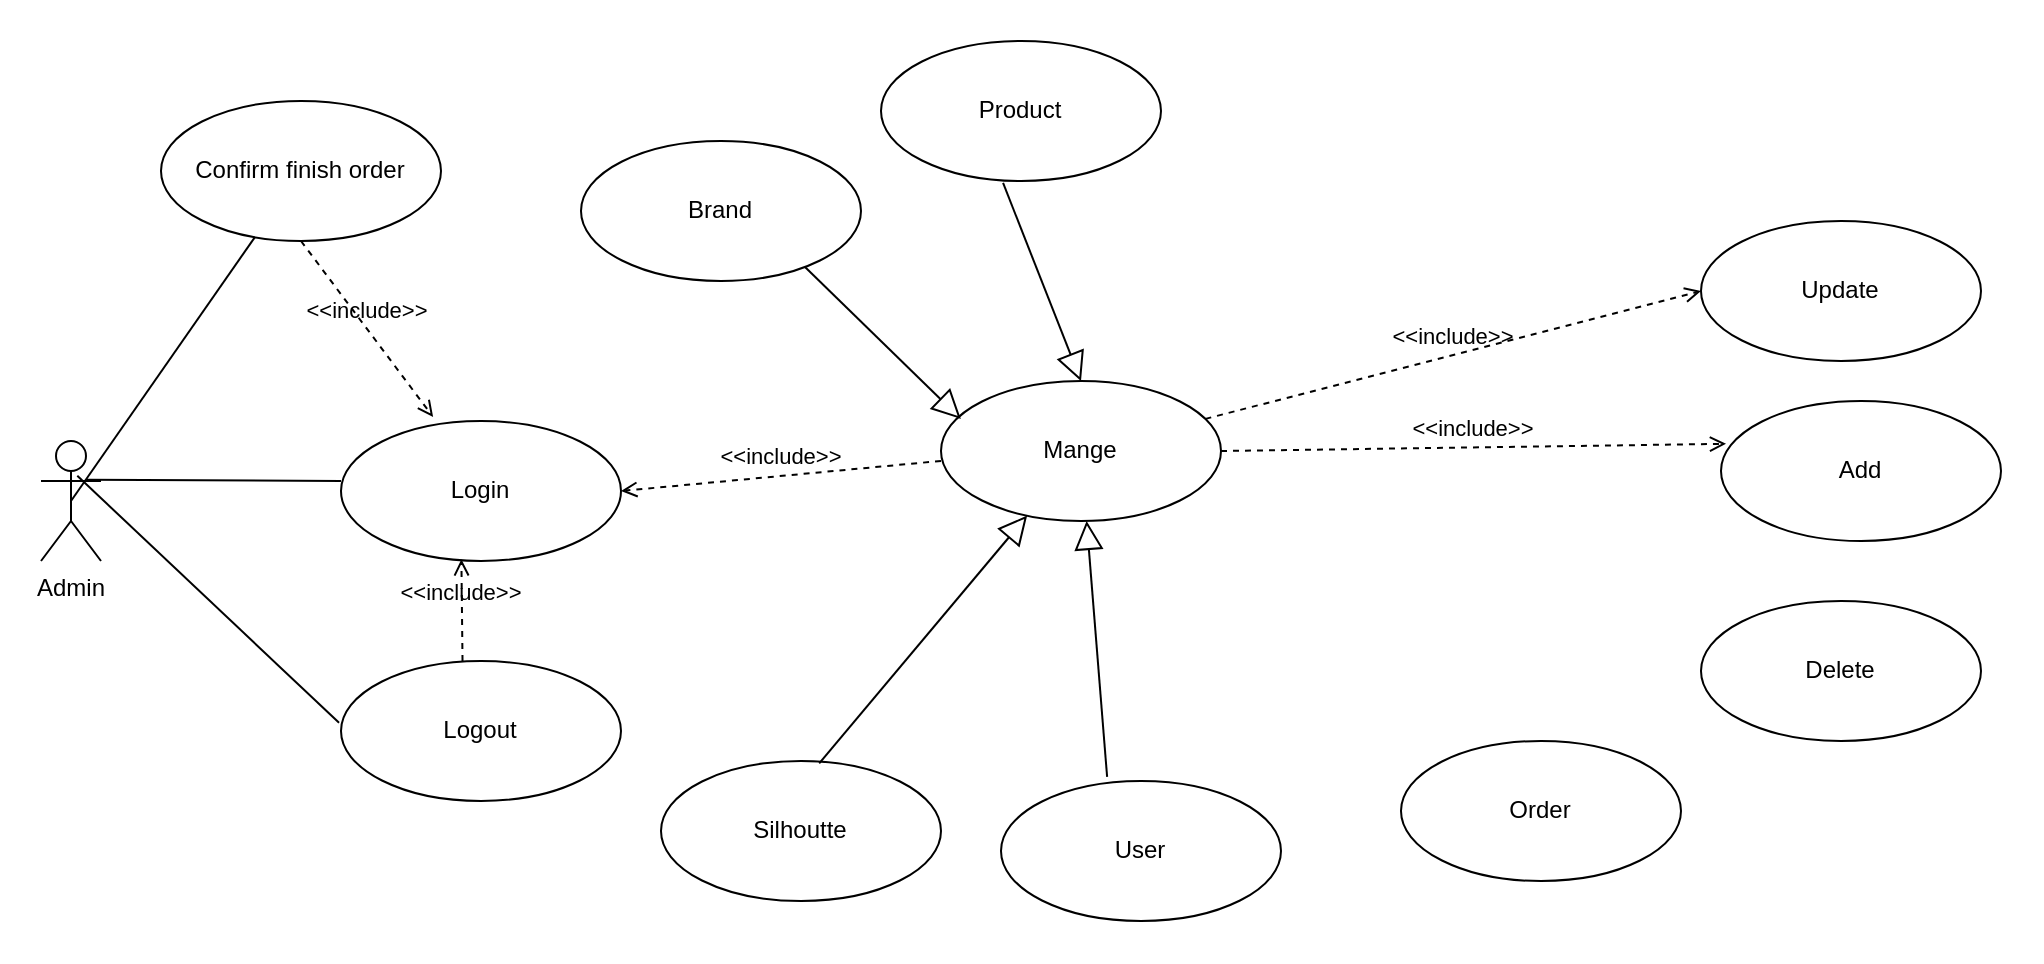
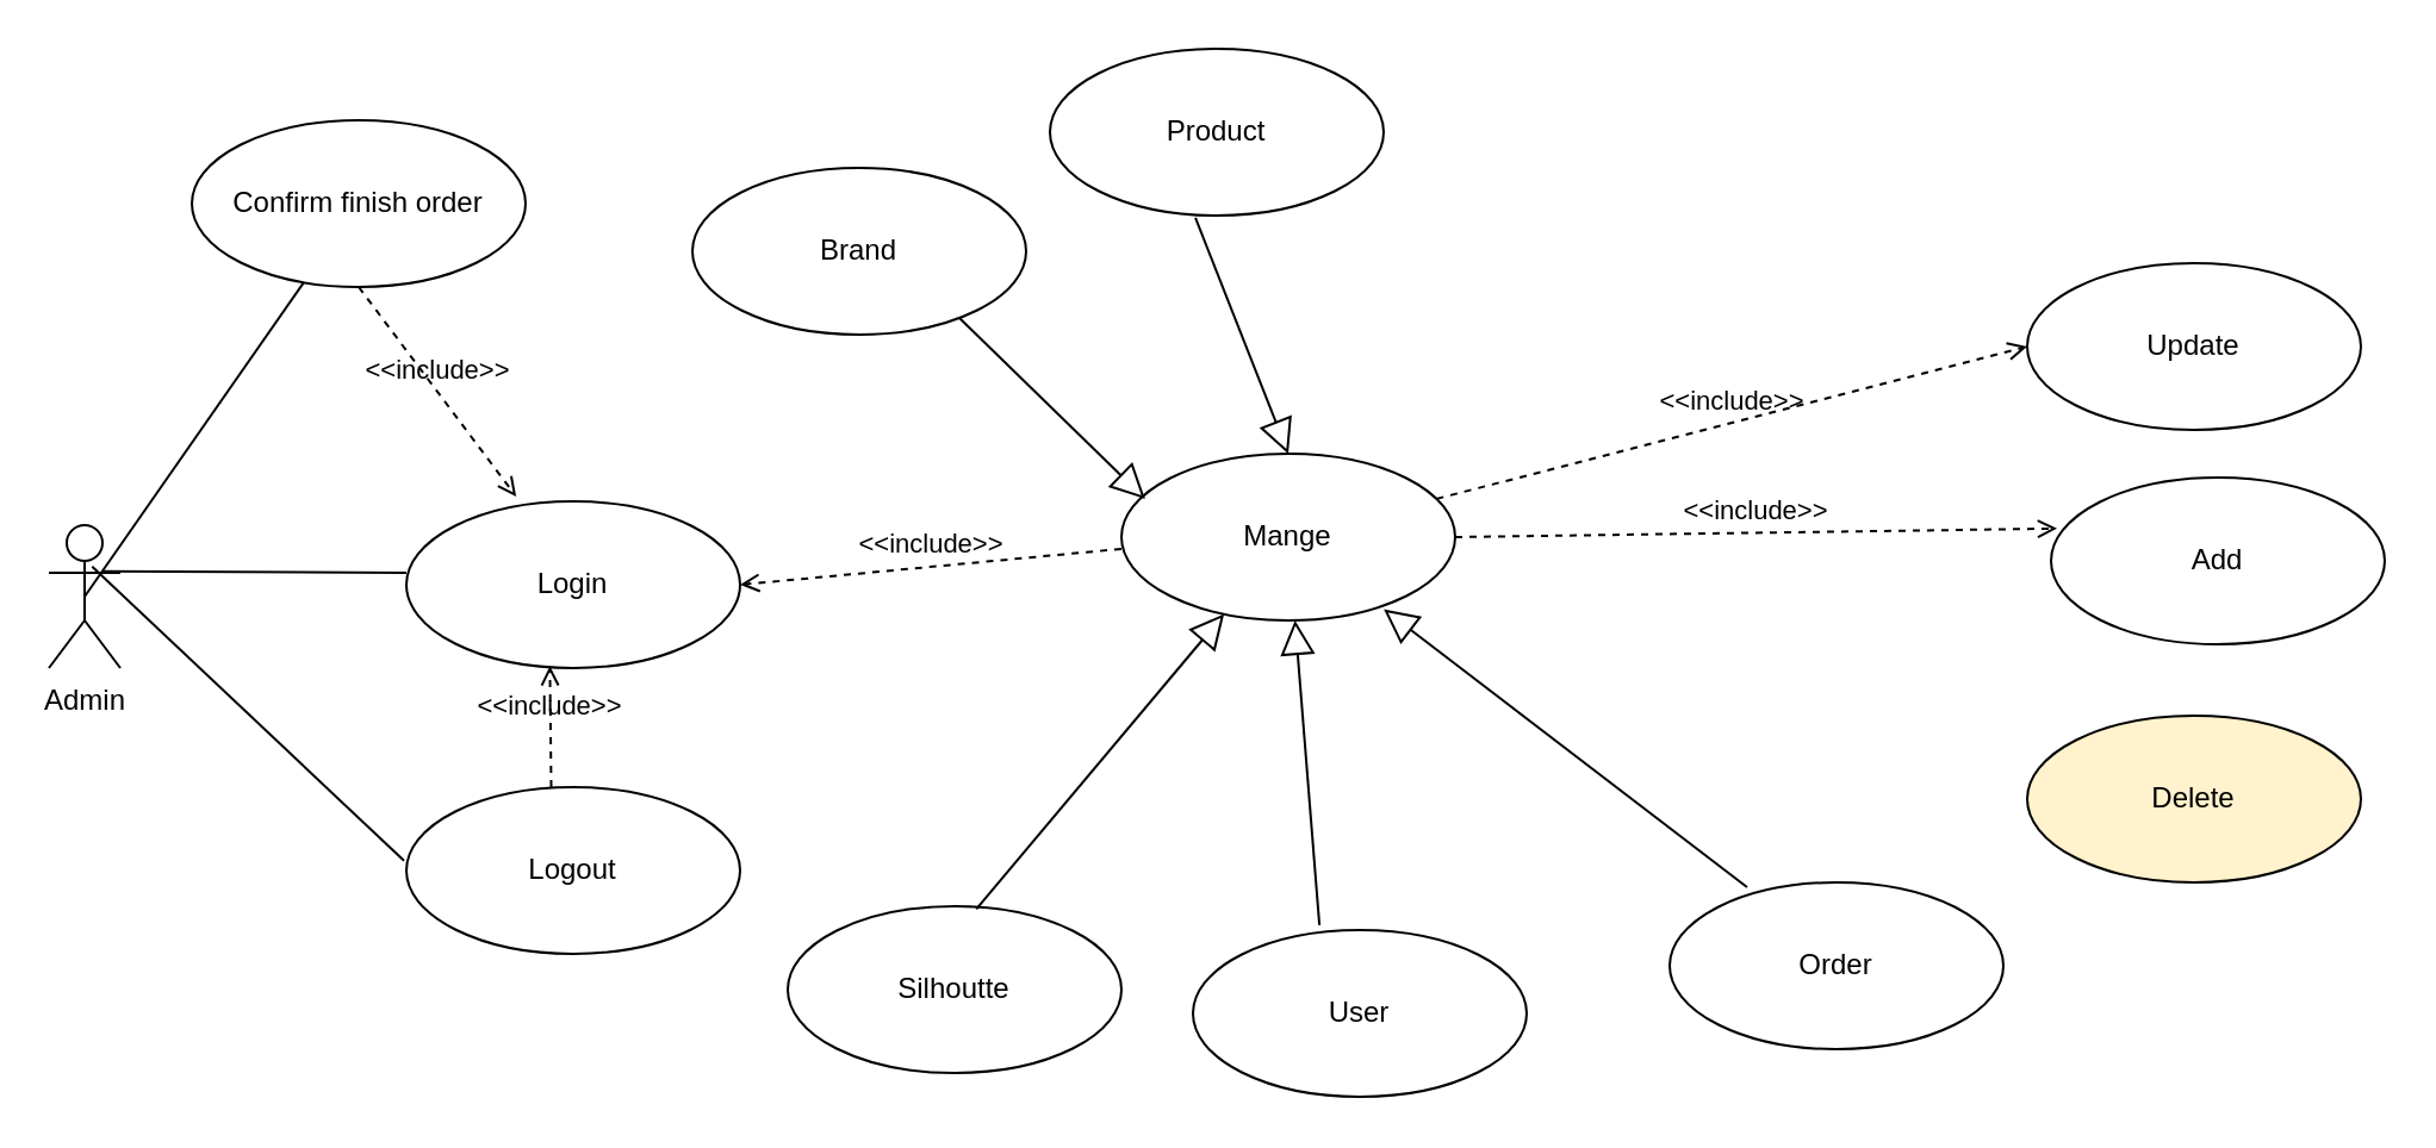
  <mxCell id="0" />
  <mxCell id="1" parent="0" />
  <mxCell id="2" value="Admin" style="shape=umlActor;html=1;verticalLabelPosition=bottom;verticalAlign=top;align=center;" parent="1" vertex="1"><mxGeometry x="20" y="220" width="30" height="60" as="geometry" /></mxCell>
  <mxCell id="3" value="Login" style="ellipse;whiteSpace=wrap;html=1;" parent="1" vertex="1"><mxGeometry x="170" y="210" width="140" height="70" as="geometry" /></mxCell>
  <mxCell id="4" value="Logout" style="ellipse;whiteSpace=wrap;html=1;" parent="1" vertex="1"><mxGeometry x="170" y="330" width="140" height="70" as="geometry" /></mxCell>
  <mxCell id="5" value="Brand" style="ellipse;whiteSpace=wrap;html=1;" parent="1" vertex="1"><mxGeometry x="290" y="70" width="140" height="70" as="geometry" /></mxCell>
  <mxCell id="6" value="Mange" style="ellipse;whiteSpace=wrap;html=1;" parent="1" vertex="1"><mxGeometry x="470" y="190" width="140" height="70" as="geometry" /></mxCell>
  <mxCell id="7" value="Product" style="ellipse;whiteSpace=wrap;html=1;" parent="1" vertex="1"><mxGeometry x="440" y="20" width="140" height="70" as="geometry" /></mxCell>
  <mxCell id="8" value="Update" style="ellipse;whiteSpace=wrap;html=1;" parent="1" vertex="1"><mxGeometry x="850" y="110" width="140" height="70" as="geometry" /></mxCell>
  <mxCell id="9" value="Add" style="ellipse;whiteSpace=wrap;html=1;" parent="1" vertex="1"><mxGeometry x="860" y="200" width="140" height="70" as="geometry" /></mxCell>
- <mxCell id="10" value="Delete" style="ellipse;whiteSpace=wrap;html=1;" parent="1" vertex="1"><mxGeometry x="850" y="300" width="140" height="70" as="geometry" /></mxCell>
+ <mxCell id="10" value="Delete" style="ellipse;whiteSpace=wrap;html=1;fillColor=#fff2cc;" parent="1" vertex="1"><mxGeometry x="850" y="300" width="140" height="70" as="geometry" /></mxCell>
  <mxCell id="11" value="Silhoutte" style="ellipse;whiteSpace=wrap;html=1;" parent="1" vertex="1"><mxGeometry x="330" y="380" width="140" height="70" as="geometry" /></mxCell>
  <mxCell id="12" value="User" style="ellipse;whiteSpace=wrap;html=1;" parent="1" vertex="1"><mxGeometry x="500" y="390" width="140" height="70" as="geometry" /></mxCell>
  <mxCell id="13" value="" style="edgeStyle=none;html=1;endArrow=block;endFill=0;endSize=12;verticalAlign=bottom;rounded=0;entryX=0.071;entryY=0.271;entryDx=0;entryDy=0;entryPerimeter=0;exitX=0.8;exitY=0.9;exitDx=0;exitDy=0;exitPerimeter=0;" parent="1" source="5" target="6" edge="1"><mxGeometry width="160" relative="1" as="geometry"><mxPoint x="380" y="154.5" as="sourcePoint" /><mxPoint x="540" y="154.5" as="targetPoint" /></mxGeometry></mxCell>
  <mxCell id="14" value="" style="edgeStyle=none;html=1;endArrow=block;endFill=0;endSize=12;verticalAlign=bottom;rounded=0;entryX=0.5;entryY=0;entryDx=0;entryDy=0;exitX=0.436;exitY=1.014;exitDx=0;exitDy=0;exitPerimeter=0;" parent="1" source="7" target="6" edge="1"><mxGeometry width="160" relative="1" as="geometry"><mxPoint x="472.06" y="114.03" as="sourcePoint" /><mxPoint x="580" y="190" as="targetPoint" /></mxGeometry></mxCell>
  <mxCell id="15" value="" style="edgeStyle=none;html=1;endArrow=block;endFill=0;endSize=12;verticalAlign=bottom;rounded=0;exitX=0.565;exitY=0.017;exitDx=0;exitDy=0;exitPerimeter=0;" parent="1" source="11" target="6" edge="1"><mxGeometry width="160" relative="1" as="geometry"><mxPoint x="320" y="224.03" as="sourcePoint" /><mxPoint x="427.94" y="300" as="targetPoint" /></mxGeometry></mxCell>
  <mxCell id="16" value="" style="edgeStyle=none;html=1;endArrow=block;endFill=0;endSize=12;verticalAlign=bottom;rounded=0;exitX=0.379;exitY=-0.029;exitDx=0;exitDy=0;exitPerimeter=0;" parent="1" source="12" target="6" edge="1"><mxGeometry width="160" relative="1" as="geometry"><mxPoint x="456.03" y="250" as="sourcePoint" /><mxPoint x="570" y="260" as="targetPoint" /></mxGeometry></mxCell>
  <mxCell id="17" value="&amp;lt;&amp;lt;include&amp;gt;&amp;gt;" style="edgeStyle=none;html=1;endArrow=open;verticalAlign=bottom;dashed=1;labelBackgroundColor=none;rounded=0;entryX=0;entryY=0.5;entryDx=0;entryDy=0;" parent="1" source="6" target="8" edge="1"><mxGeometry width="160" relative="1" as="geometry"><mxPoint x="620" y="170" as="sourcePoint" /><mxPoint x="710" y="160" as="targetPoint" /></mxGeometry></mxCell>
  <mxCell id="18" value="&amp;lt;&amp;lt;include&amp;gt;&amp;gt;" style="edgeStyle=none;html=1;endArrow=open;verticalAlign=bottom;dashed=1;labelBackgroundColor=none;rounded=0;entryX=0.018;entryY=0.306;entryDx=0;entryDy=0;entryPerimeter=0;exitX=1;exitY=0.5;exitDx=0;exitDy=0;" parent="1" source="6" target="9" edge="1"><mxGeometry width="160" relative="1" as="geometry"><mxPoint x="605.68" y="213.788" as="sourcePoint" /><mxPoint x="720" y="170" as="targetPoint" /></mxGeometry></mxCell>
  <mxCell id="19" value="Order" style="ellipse;whiteSpace=wrap;html=1;" parent="1" vertex="1"><mxGeometry x="700" y="370" width="140" height="70" as="geometry" /></mxCell>
+ <mxCell id="20" value="" style="edgeStyle=none;html=1;endArrow=block;endFill=0;endSize=12;verticalAlign=bottom;rounded=0;entryX=0.786;entryY=0.933;entryDx=0;entryDy=0;entryPerimeter=0;exitX=0.232;exitY=0.029;exitDx=0;exitDy=0;exitPerimeter=0;" parent="1" source="19" target="6" edge="1"><mxGeometry width="160" relative="1" as="geometry"><mxPoint x="580" y="330" as="sourcePoint" /><mxPoint x="740" y="330" as="targetPoint" /></mxGeometry></mxCell>
  <mxCell id="21" value="" style="edgeStyle=none;html=1;endArrow=none;verticalAlign=bottom;rounded=0;entryX=0;entryY=0.429;entryDx=0;entryDy=0;entryPerimeter=0;exitX=0.767;exitY=0.322;exitDx=0;exitDy=0;exitPerimeter=0;" parent="1" source="2" target="3" edge="1"><mxGeometry width="160" relative="1" as="geometry"><mxPoint x="50" y="240" as="sourcePoint" /><mxPoint x="160" y="240" as="targetPoint" /></mxGeometry></mxCell>
  <mxCell id="22" value="&amp;lt;&amp;lt;include&amp;gt;&amp;gt;" style="edgeStyle=none;html=1;endArrow=open;verticalAlign=bottom;dashed=1;labelBackgroundColor=none;rounded=0;entryX=0.43;entryY=0.988;entryDx=0;entryDy=0;entryPerimeter=0;exitX=0.434;exitY=0;exitDx=0;exitDy=0;exitPerimeter=0;" parent="1" source="4" target="3" edge="1"><mxGeometry width="160" relative="1" as="geometry"><mxPoint x="40" y="350" as="sourcePoint" /><mxPoint x="200" y="350" as="targetPoint" /></mxGeometry></mxCell>
  <mxCell id="23" value="" style="edgeStyle=none;html=1;endArrow=none;verticalAlign=bottom;rounded=0;entryX=-0.007;entryY=0.441;entryDx=0;entryDy=0;entryPerimeter=0;exitX=0.605;exitY=0.29;exitDx=0;exitDy=0;exitPerimeter=0;" parent="1" source="2" target="4" edge="1"><mxGeometry width="160" relative="1" as="geometry"><mxPoint x="0" y="360" as="sourcePoint" /><mxPoint x="160" y="360" as="targetPoint" /></mxGeometry></mxCell>
  <mxCell id="24" value="&amp;lt;&amp;lt;include&amp;gt;&amp;gt;" style="edgeStyle=none;html=1;endArrow=open;verticalAlign=bottom;dashed=1;labelBackgroundColor=none;rounded=0;entryX=1;entryY=0.5;entryDx=0;entryDy=0;exitX=0;exitY=0.571;exitDx=0;exitDy=0;exitPerimeter=0;" parent="1" source="6" target="3" edge="1"><mxGeometry width="160" relative="1" as="geometry"><mxPoint x="330" y="240" as="sourcePoint" /><mxPoint x="490" y="240" as="targetPoint" /></mxGeometry></mxCell>
  <mxCell id="25" value="Confirm finish order" style="ellipse;whiteSpace=wrap;html=1;" vertex="1" parent="1"><mxGeometry x="80" y="50" width="140" height="70" as="geometry" /></mxCell>
  <mxCell id="26" value="&amp;lt;&amp;lt;include&amp;gt;&amp;gt;" style="edgeStyle=none;html=1;endArrow=open;verticalAlign=bottom;dashed=1;labelBackgroundColor=none;rounded=0;entryX=0.329;entryY=-0.029;entryDx=0;entryDy=0;entryPerimeter=0;exitX=0.5;exitY=1;exitDx=0;exitDy=0;" edge="1" parent="1" source="25" target="3"><mxGeometry width="160" relative="1" as="geometry"><mxPoint x="60" y="150" as="sourcePoint" /><mxPoint x="220" y="150" as="targetPoint" /></mxGeometry></mxCell>
  <mxCell id="27" value="" style="endArrow=none;html=1;rounded=0;exitX=0.5;exitY=0.5;exitDx=0;exitDy=0;exitPerimeter=0;" edge="1" parent="1" source="2" target="25"><mxGeometry width="50" height="50" relative="1" as="geometry"><mxPoint x="50" y="200" as="sourcePoint" /><mxPoint x="100" y="150" as="targetPoint" /></mxGeometry></mxCell>
